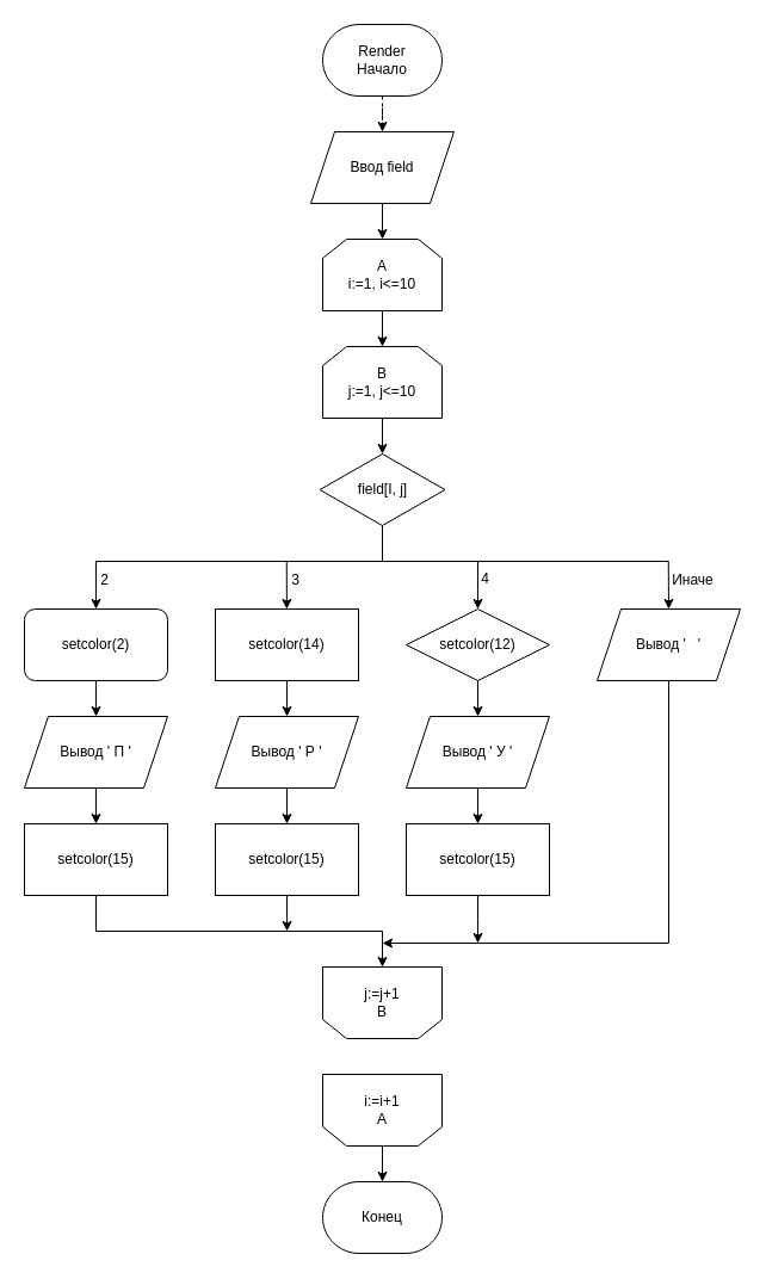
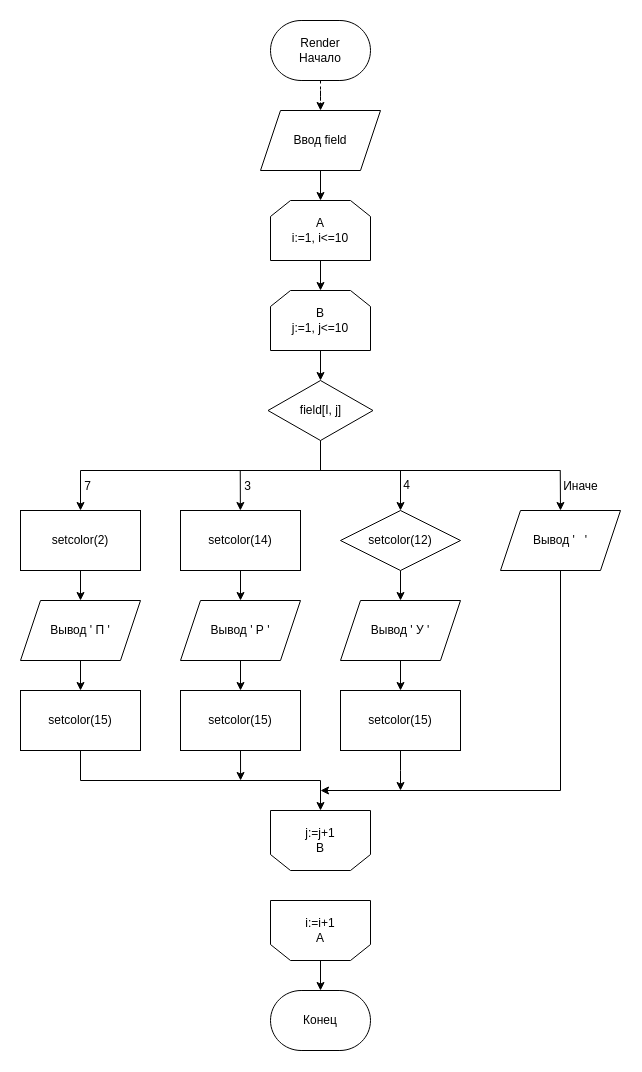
  <mxCell id="0" />
  <mxCell id="1" parent="0" />
  <mxCell id="2" value="" style="edgeStyle=orthogonalEdgeStyle;rounded=0;orthogonalLoop=1;jettySize=auto;html=1;dashed=1;" edge="1" parent="1" source="3" target="44"><mxGeometry relative="1" as="geometry" /></mxCell>
  <mxCell id="3" value="Render&lt;br&gt;Начало" style="strokeWidth=1;html=1;shape=mxgraph.flowchart.terminator;whiteSpace=wrap;" parent="1" vertex="1"><mxGeometry x="270" y="20" width="100" height="60" as="geometry" /></mxCell>
  <mxCell id="4" value="" style="edgeStyle=orthogonalEdgeStyle;rounded=0;orthogonalLoop=1;jettySize=auto;html=1;" parent="1" source="5" target="7" edge="1"><mxGeometry relative="1" as="geometry" /></mxCell>
  <mxCell id="5" value="A&lt;br&gt;i:=1, i&amp;lt;=10" style="shape=loopLimit;whiteSpace=wrap;html=1;strokeWidth=1;" parent="1" vertex="1"><mxGeometry x="270" y="200" width="100" height="60" as="geometry" /></mxCell>
  <mxCell id="6" value="" style="edgeStyle=orthogonalEdgeStyle;rounded=0;orthogonalLoop=1;jettySize=auto;html=1;" parent="1" source="7" target="8" edge="1"><mxGeometry relative="1" as="geometry" /></mxCell>
  <mxCell id="7" value="B&lt;br&gt;j:=1, j&amp;lt;=10" style="shape=loopLimit;whiteSpace=wrap;html=1;strokeWidth=1;" parent="1" vertex="1"><mxGeometry x="270" y="290" width="100" height="60" as="geometry" /></mxCell>
  <mxCell id="8" value="field[I, j]" style="rhombus;whiteSpace=wrap;html=1;strokeWidth=1;" parent="1" vertex="1"><mxGeometry x="267.5" y="380" width="105" height="60" as="geometry" /></mxCell>
  <mxCell id="9" value="" style="edgeStyle=orthogonalEdgeStyle;rounded=0;orthogonalLoop=1;jettySize=auto;html=1;" parent="1" source="10" target="24" edge="1"><mxGeometry relative="1" as="geometry" /></mxCell>
- <mxCell id="10" value="setcolor(2)" style="whiteSpace=wrap;html=1;strokeWidth=1;rounded=1;" parent="1" vertex="1"><mxGeometry x="20" y="510" width="120" height="60" as="geometry" /></mxCell>
+ <mxCell id="10" value="setcolor(2)" style="rounded=0;whiteSpace=wrap;html=1;strokeWidth=1;" parent="1" vertex="1"><mxGeometry x="20" y="510" width="120" height="60" as="geometry" /></mxCell>
  <mxCell id="11" value="" style="edgeStyle=orthogonalEdgeStyle;rounded=0;orthogonalLoop=1;jettySize=auto;html=1;" parent="1" source="12" target="26" edge="1"><mxGeometry relative="1" as="geometry" /></mxCell>
  <mxCell id="12" value="setcolor(14)" style="rounded=0;whiteSpace=wrap;html=1;strokeWidth=1;" parent="1" vertex="1"><mxGeometry x="180" y="510" width="120" height="60" as="geometry" /></mxCell>
  <mxCell id="13" value="" style="edgeStyle=orthogonalEdgeStyle;rounded=0;orthogonalLoop=1;jettySize=auto;html=1;" parent="1" source="14" target="28" edge="1"><mxGeometry relative="1" as="geometry" /></mxCell>
  <mxCell id="14" value="setcolor(12)" style="rhombus;whiteSpace=wrap;html=1;strokeWidth=1;" parent="1" vertex="1"><mxGeometry x="340" y="510" width="120" height="60" as="geometry" /></mxCell>
  <mxCell id="15" value="" style="endArrow=none;html=1;rounded=0;" parent="1" edge="1"><mxGeometry width="50" height="50" relative="1" as="geometry"><mxPoint x="80" y="470" as="sourcePoint" /><mxPoint x="560" y="470" as="targetPoint" /></mxGeometry></mxCell>
  <mxCell id="16" value="" style="endArrow=classic;html=1;rounded=0;entryX=0.5;entryY=0;entryDx=0;entryDy=0;" parent="1" target="10" edge="1"><mxGeometry width="50" height="50" relative="1" as="geometry"><mxPoint x="80" y="470" as="sourcePoint" /><mxPoint x="100" y="500" as="targetPoint" /></mxGeometry></mxCell>
  <mxCell id="17" value="" style="endArrow=classic;html=1;rounded=0;" parent="1" target="12" edge="1"><mxGeometry width="50" height="50" relative="1" as="geometry"><mxPoint x="239.75" y="470" as="sourcePoint" /><mxPoint x="239.75" y="510" as="targetPoint" /></mxGeometry></mxCell>
  <mxCell id="18" value="" style="endArrow=classic;html=1;rounded=0;entryX=0.5;entryY=0;entryDx=0;entryDy=0;" parent="1" target="14" edge="1"><mxGeometry width="50" height="50" relative="1" as="geometry"><mxPoint x="400" y="470" as="sourcePoint" /><mxPoint x="410.143" y="510" as="targetPoint" /></mxGeometry></mxCell>
  <mxCell id="19" value="" style="endArrow=none;html=1;rounded=0;entryX=0.5;entryY=1;entryDx=0;entryDy=0;" parent="1" target="8" edge="1"><mxGeometry width="50" height="50" relative="1" as="geometry"><mxPoint x="320" y="470" as="sourcePoint" /><mxPoint x="320" y="450" as="targetPoint" /></mxGeometry></mxCell>
  <mxCell id="20" value="" style="endArrow=classic;html=1;rounded=0;entryX=0.5;entryY=0;entryDx=0;entryDy=0;" parent="1" target="22" edge="1"><mxGeometry width="50" height="50" relative="1" as="geometry"><mxPoint x="559.76" y="470" as="sourcePoint" /><mxPoint x="559.76" y="510" as="targetPoint" /></mxGeometry></mxCell>
  <mxCell id="21" style="edgeStyle=orthogonalEdgeStyle;rounded=0;orthogonalLoop=1;jettySize=auto;html=1;exitX=0.5;exitY=1;exitDx=0;exitDy=0;" parent="1" source="22" edge="1"><mxGeometry relative="1" as="geometry"><mxPoint x="320" y="790" as="targetPoint" /><Array as="points"><mxPoint x="560" y="790" /></Array></mxGeometry></mxCell>
  <mxCell id="22" value="Вывод '&amp;nbsp; &amp;nbsp;'" style="shape=parallelogram;perimeter=parallelogramPerimeter;whiteSpace=wrap;html=1;fixedSize=1;strokeWidth=1;" parent="1" vertex="1"><mxGeometry x="500" y="510" width="120" height="60" as="geometry" /></mxCell>
  <mxCell id="23" value="" style="edgeStyle=orthogonalEdgeStyle;rounded=0;orthogonalLoop=1;jettySize=auto;html=1;" parent="1" source="24" target="30" edge="1"><mxGeometry relative="1" as="geometry" /></mxCell>
  <mxCell id="24" value="Вывод ' П '" style="shape=parallelogram;perimeter=parallelogramPerimeter;whiteSpace=wrap;html=1;fixedSize=1;strokeWidth=1;" parent="1" vertex="1"><mxGeometry x="20" y="600" width="120" height="60" as="geometry" /></mxCell>
  <mxCell id="25" value="" style="edgeStyle=orthogonalEdgeStyle;rounded=0;orthogonalLoop=1;jettySize=auto;html=1;" parent="1" source="26" target="32" edge="1"><mxGeometry relative="1" as="geometry" /></mxCell>
  <mxCell id="26" value="Вывод ' Р '" style="shape=parallelogram;perimeter=parallelogramPerimeter;whiteSpace=wrap;html=1;fixedSize=1;strokeWidth=1;" parent="1" vertex="1"><mxGeometry x="180" y="600" width="120" height="60" as="geometry" /></mxCell>
  <mxCell id="27" value="" style="edgeStyle=orthogonalEdgeStyle;rounded=0;orthogonalLoop=1;jettySize=auto;html=1;" parent="1" source="28" target="34" edge="1"><mxGeometry relative="1" as="geometry" /></mxCell>
  <mxCell id="28" value="Вывод ' У '" style="shape=parallelogram;perimeter=parallelogramPerimeter;whiteSpace=wrap;html=1;fixedSize=1;strokeWidth=1;" parent="1" vertex="1"><mxGeometry x="340" y="600" width="120" height="60" as="geometry" /></mxCell>
  <mxCell id="29" style="edgeStyle=orthogonalEdgeStyle;rounded=0;orthogonalLoop=1;jettySize=auto;html=1;exitX=0.5;exitY=1;exitDx=0;exitDy=0;" parent="1" source="30" target="39" edge="1"><mxGeometry relative="1" as="geometry"><Array as="points"><mxPoint x="80" y="780" /><mxPoint x="320" y="780" /></Array></mxGeometry></mxCell>
  <mxCell id="30" value="setcolor(15)" style="rounded=0;whiteSpace=wrap;html=1;strokeWidth=1;" parent="1" vertex="1"><mxGeometry x="20" y="690" width="120" height="60" as="geometry" /></mxCell>
  <mxCell id="31" style="edgeStyle=orthogonalEdgeStyle;rounded=0;orthogonalLoop=1;jettySize=auto;html=1;exitX=0.5;exitY=1;exitDx=0;exitDy=0;" parent="1" source="32" edge="1"><mxGeometry relative="1" as="geometry"><mxPoint x="240.085" y="780" as="targetPoint" /></mxGeometry></mxCell>
  <mxCell id="32" value="setcolor(15)" style="rounded=0;whiteSpace=wrap;html=1;strokeWidth=1;" parent="1" vertex="1"><mxGeometry x="180" y="690" width="120" height="60" as="geometry" /></mxCell>
  <mxCell id="33" style="edgeStyle=orthogonalEdgeStyle;rounded=0;orthogonalLoop=1;jettySize=auto;html=1;exitX=0.5;exitY=1;exitDx=0;exitDy=0;" parent="1" source="34" edge="1"><mxGeometry relative="1" as="geometry"><mxPoint x="400" y="790" as="targetPoint" /></mxGeometry></mxCell>
  <mxCell id="34" value="setcolor(15)" style="rounded=0;whiteSpace=wrap;html=1;strokeWidth=1;" parent="1" vertex="1"><mxGeometry x="340" y="690" width="120" height="60" as="geometry" /></mxCell>
- <mxCell id="35" value="2" style="text;html=1;align=center;verticalAlign=middle;resizable=0;points=[];autosize=1;strokeColor=none;fillColor=none;" parent="1" vertex="1"><mxGeometry x="72" y="471" width="30" height="30" as="geometry" /></mxCell>
+ <mxCell id="35" value="7" style="text;html=1;align=center;verticalAlign=middle;resizable=0;points=[];autosize=1;strokeColor=none;fillColor=none;" parent="1" vertex="1"><mxGeometry x="72" y="471" width="30" height="30" as="geometry" /></mxCell>
  <mxCell id="36" value="3" style="text;html=1;align=center;verticalAlign=middle;resizable=0;points=[];autosize=1;strokeColor=none;fillColor=none;" parent="1" vertex="1"><mxGeometry x="231.5" y="471" width="30" height="30" as="geometry" /></mxCell>
  <mxCell id="37" value="4" style="text;html=1;align=center;verticalAlign=middle;resizable=0;points=[];autosize=1;strokeColor=none;fillColor=none;" parent="1" vertex="1"><mxGeometry x="391" y="470" width="30" height="30" as="geometry" /></mxCell>
  <mxCell id="38" value="Иначе" style="text;html=1;align=center;verticalAlign=middle;resizable=0;points=[];autosize=1;strokeColor=none;fillColor=none;" parent="1" vertex="1"><mxGeometry x="550" y="471" width="60" height="30" as="geometry" /></mxCell>
  <mxCell id="39" value="j:=j+1&lt;br&gt;B" style="shape=loopLimit;whiteSpace=wrap;html=1;strokeWidth=1;flipV=1;" parent="1" vertex="1"><mxGeometry x="270" y="810" width="100" height="60" as="geometry" /></mxCell>
  <mxCell id="40" value="" style="edgeStyle=orthogonalEdgeStyle;rounded=0;orthogonalLoop=1;jettySize=auto;html=1;" parent="1" source="41" target="42" edge="1"><mxGeometry relative="1" as="geometry" /></mxCell>
  <mxCell id="41" value="i:=i+1&lt;br&gt;A" style="shape=loopLimit;whiteSpace=wrap;html=1;strokeWidth=1;flipV=1;" parent="1" vertex="1"><mxGeometry x="270" y="900" width="100" height="60" as="geometry" /></mxCell>
  <mxCell id="42" value="Конец" style="strokeWidth=1;html=1;shape=mxgraph.flowchart.terminator;whiteSpace=wrap;" parent="1" vertex="1"><mxGeometry x="270" y="990" width="100" height="60" as="geometry" /></mxCell>
  <mxCell id="43" value="" style="edgeStyle=orthogonalEdgeStyle;rounded=0;orthogonalLoop=1;jettySize=auto;html=1;" edge="1" parent="1" source="44" target="5"><mxGeometry relative="1" as="geometry" /></mxCell>
  <mxCell id="44" value="Ввод&amp;nbsp;field" style="shape=parallelogram;perimeter=parallelogramPerimeter;whiteSpace=wrap;html=1;fixedSize=1;" vertex="1" parent="1"><mxGeometry x="260" y="110" width="120" height="60" as="geometry" /></mxCell>
